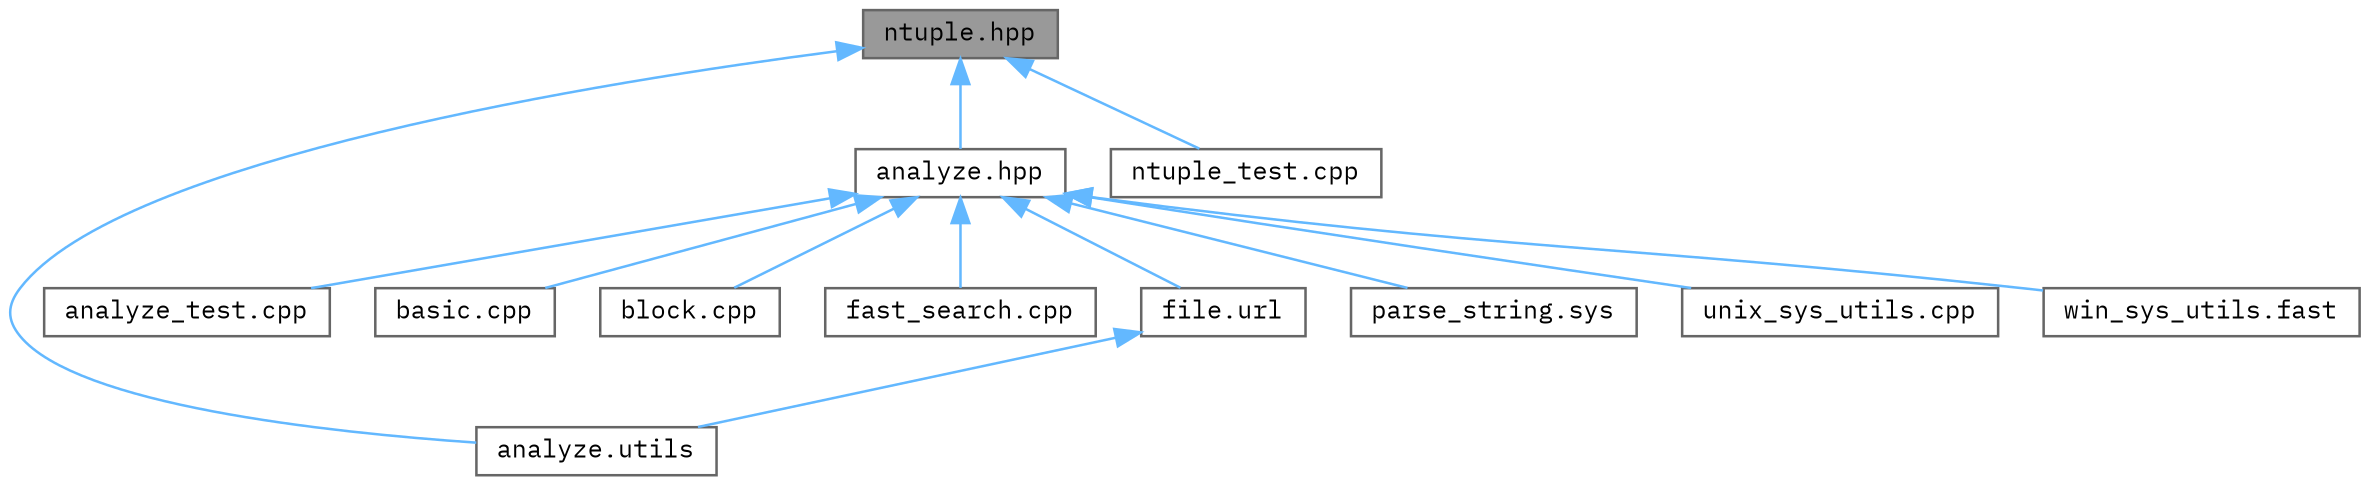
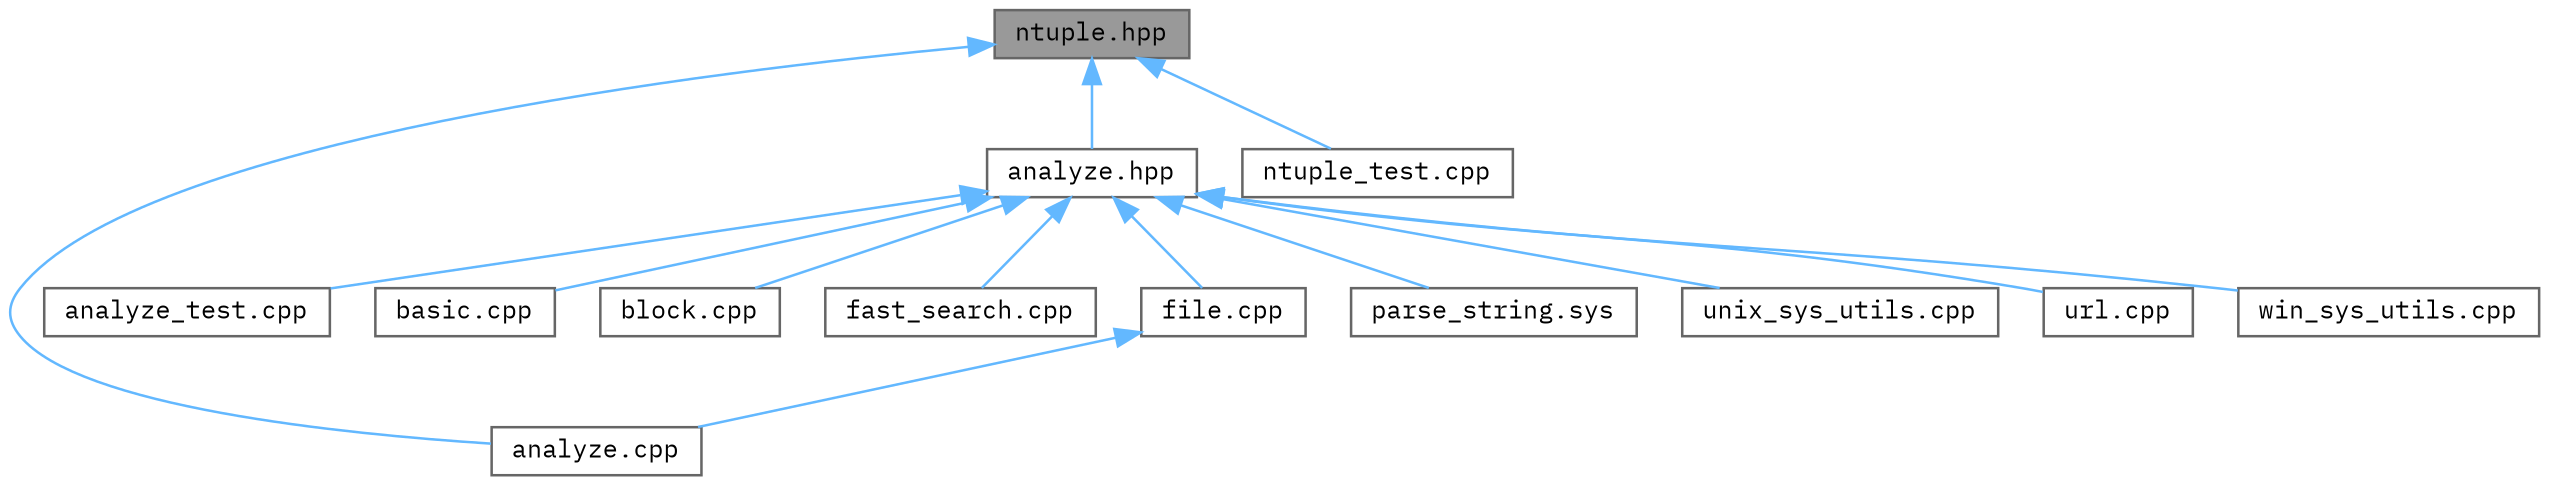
  digraph {
    fontname="IBM Plex Mono"
    node [color=grey40 fillcolor=white fontname="IBM Plex Mono" fontsize=10 shape=box style=filled]
    edge [color=steelblue1 dir=back fontname="IBM Plex Mono" fontsize=10 labelfontname=Helvetica labelfontsize=10 style=solid]
    n1 [color=gray40 fillcolor=grey60 fontcolor=black height=0.2 label="ntuple.hpp" width=0.4]
-   n2 [height=0.2 label="analyze.utils" width=0.4]
+   n2 [height=0.2 label="analyze.cpp" width=0.4]
    n3 [height=0.2 label="analyze.hpp" width=0.4]
    n4 [height=0.2 label="ntuple_test.cpp" width=0.4]
    n5 [height=0.2 label="analyze_test.cpp" width=0.4]
    n6 [height=0.2 label="basic.cpp" width=0.4]
    n7 [height=0.2 label="block.cpp" width=0.4]
    n8 [height=0.2 label="fast_search.cpp" width=0.4]
-   n9 [height=0.2 label="file.url" width=0.4]
+   n9 [height=0.2 label="file.cpp" width=0.4]
    n10 [height=0.2 label="parse_string.sys" width=0.4]
    n11 [height=0.2 label="unix_sys_utils.cpp" width=0.4]
-   n13 [height=0.2 label="win_sys_utils.fast" width=0.4]
+   n12 [height=0.2 label="url.cpp" width=0.4]
+   n13 [height=0.2 label="win_sys_utils.cpp" width=0.4]
    n1 -> n2
    n1 -> n3
    n1 -> n4
    n3 -> n5
    n3 -> n6
    n3 -> n7
    n3 -> n8
    n3 -> n9
    n3 -> n10
    n3 -> n11
+   n3 -> n12
    n3 -> n13
    n9 -> n2
  }
